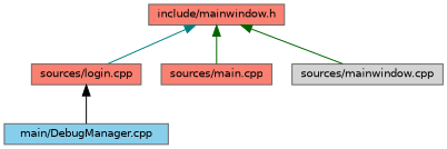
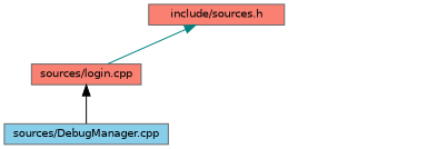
  digraph {
    node [color=grey40 fillcolor=salmon fontname=Helvetica fontsize=10 shape=box style=filled]
    edge [color=darkgreen dir=back fontname=Helvetica fontsize=10 labelfontname=Helvetica labelfontsize=10 style=solid]
-   n1 [color=gray40 fontcolor=black height=0.2 label="include/mainwindow.h" width=0.4]
+   n1 [color=gray40 fontcolor=black height=0.2 label="include/sources.h" width=0.4]
    n2 [height=0.2 label="sources/login.cpp" width=0.4]
-   n3 [height=0.2 label="sources/main.cpp" width=0.4]
-   n4 [fillcolor=lightgrey height=0.2 label="sources/mainwindow.cpp" width=0.4]
-   n5 [fillcolor=skyblue height=0.2 label="main/DebugManager.cpp" width=0.4]
+   n5 [fillcolor=skyblue height=0.2 label="sources/DebugManager.cpp" width=0.4]
    n1 -> n2 [color=teal]
-   n1 -> n3
-   n1 -> n4
    n2 -> n5 [color=black]
  }
